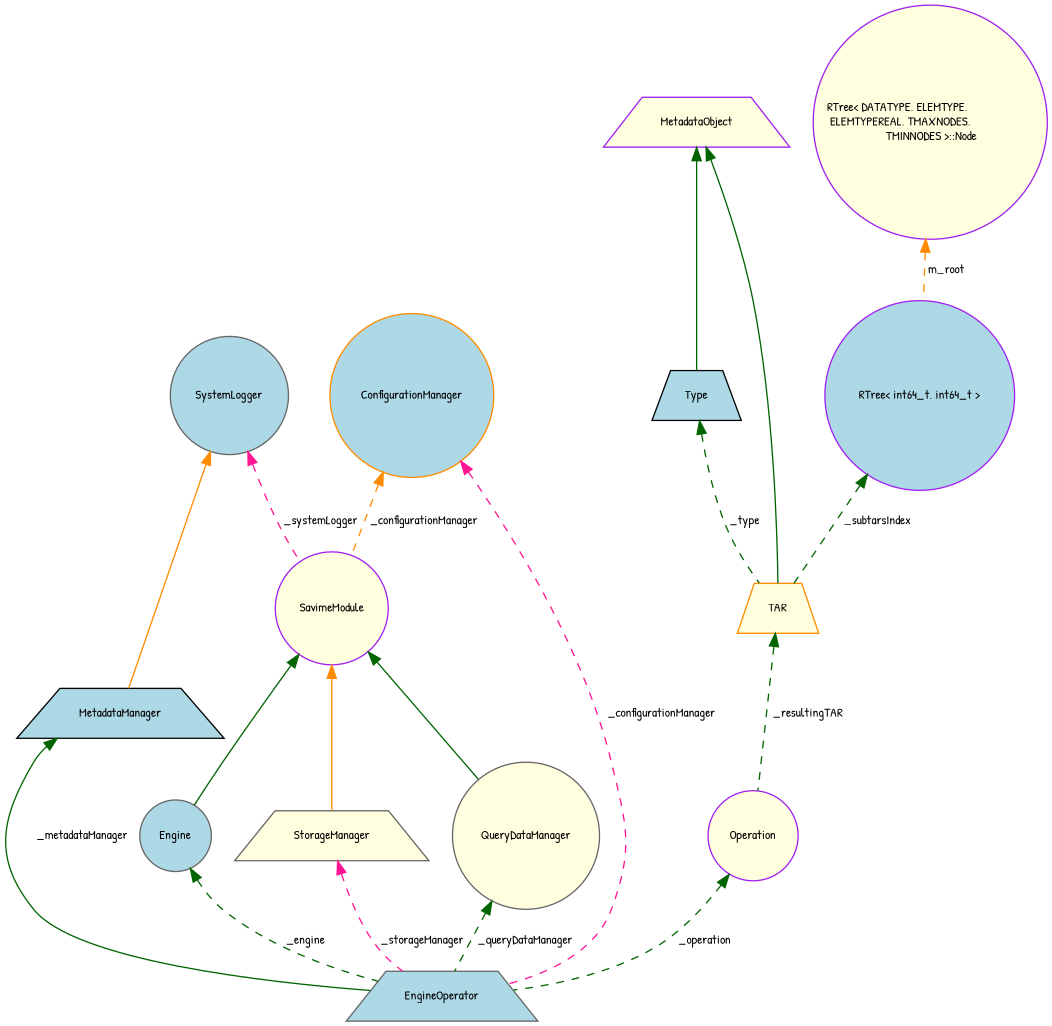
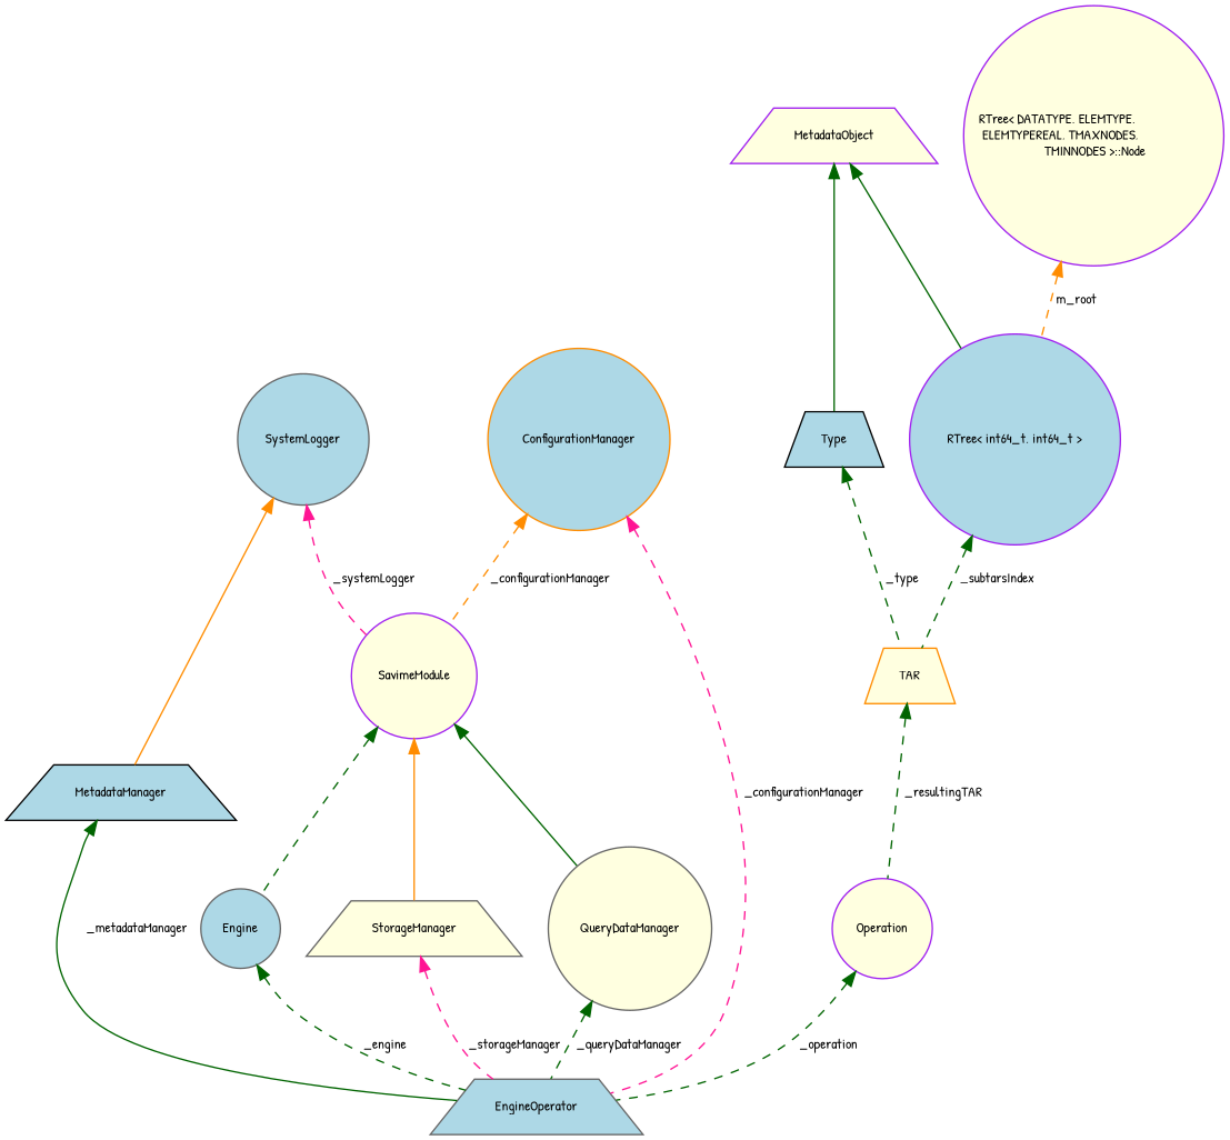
  digraph {
    fontname="Patrick Hand"
    node [color=gray40 fillcolor=lightblue fontname="Patrick Hand" fontsize=10 shape=circle style=filled]
    edge [color=darkgreen dir=back fontname="Patrick Hand" fontsize=10 labelfontname=Helvetica labelfontsize=10 style=dashed]
    n1 [fontcolor=black height=0.2 label=EngineOperator shape=trapezium width=0.4]
    n2 [height=0.2 label=Engine width=0.4]
    n3 [color=purple fillcolor=lightyellow height=0.2 label=SavimeModule width=0.4]
    n4 [fillcolor=lightyellow height=0.2 label=StorageManager shape=trapezium width=0.4]
    n5 [fillcolor=lightyellow height=0.2 label=QueryDataManager width=0.4]
    n6 [color=black height=0.2 label=MetadataManager shape=trapezium width=0.4]
    n7 [height=0.2 label=SystemLogger width=0.4]
    n8 [color=darkorange height=0.2 label=ConfigurationManager width=0.4]
    n9 [color=purple fillcolor=lightyellow height=0.2 label=Operation width=0.4]
    n10 [color=darkorange fillcolor=lightyellow height=0.2 label=TAR shape=trapezium width=0.4]
    n11 [color=purple fillcolor=lightyellow height=0.2 label=MetadataObject shape=trapezium width=0.4]
    n12 [color=black height=0.2 label=Type shape=trapezium width=0.4]
    n13 [color=purple height=0.2 label="RTree\< int64_t, int64_t \>" width=0.4]
    n14 [color=purple fillcolor=lightyellow height=0.2 label="RTree\< DATATYPE, ELEMTYPE,\l ELEMTYPEREAL, TMAXNODES,\l TMINNODES \>::Node" width=0.4]
    n2 -> n1 [label=" _engine"]
-   n3 -> n2 [style=solid]
+   n3 -> n2
    n3 -> n4 [color=darkorange style=solid]
    n3 -> n5 [style=solid]
    n4 -> n1 [color=deeppink label=" _storageManager"]
    n5 -> n1 [label=" _queryDataManager"]
    n6 -> n1 [label=" _metadataManager" style=solid]
    n7 -> n3 [color=deeppink label=" _systemLogger"]
    n7 -> n6 [color=darkorange style=solid]
    n8 -> n1 [color=deeppink label=" _configurationManager"]
    n8 -> n3 [color=darkorange label=" _configurationManager"]
    n9 -> n1 [label=" _operation"]
    n10 -> n9 [label=" _resultingTAR"]
-   n11 -> n10 [style=solid]
+   n11 -> n13 [style=solid]
    n11 -> n12 [style=solid]
    n12 -> n10 [label=" _type"]
    n13 -> n10 [label=" _subtarsIndex"]
    n14 -> n13 [color=darkorange label=" m_root"]
  }
